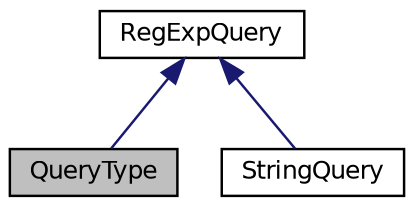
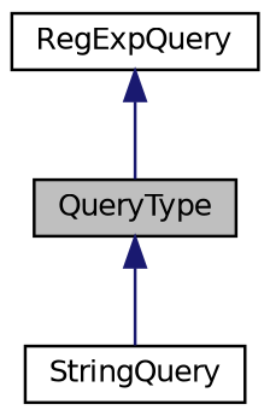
  digraph {
    node [color=black fillcolor=white fontname=Helvetica fontsize=10 shape=record style=filled]
    edge [color=midnightblue dir=back fontname=Helvetica fontsize=10 labelfontname=Helvetica labelfontsize=10 style=solid]
    n1 [fillcolor=grey75 fontcolor=black height=0.2 label=QueryType width=0.4]
    n2 [height=0.2 label=StringQuery width=0.4]
    n3 [height=0.2 label=RegExpQuery width=0.4]
-   n3 -> n2
+   n1 -> n2
    n3 -> n1
  }
